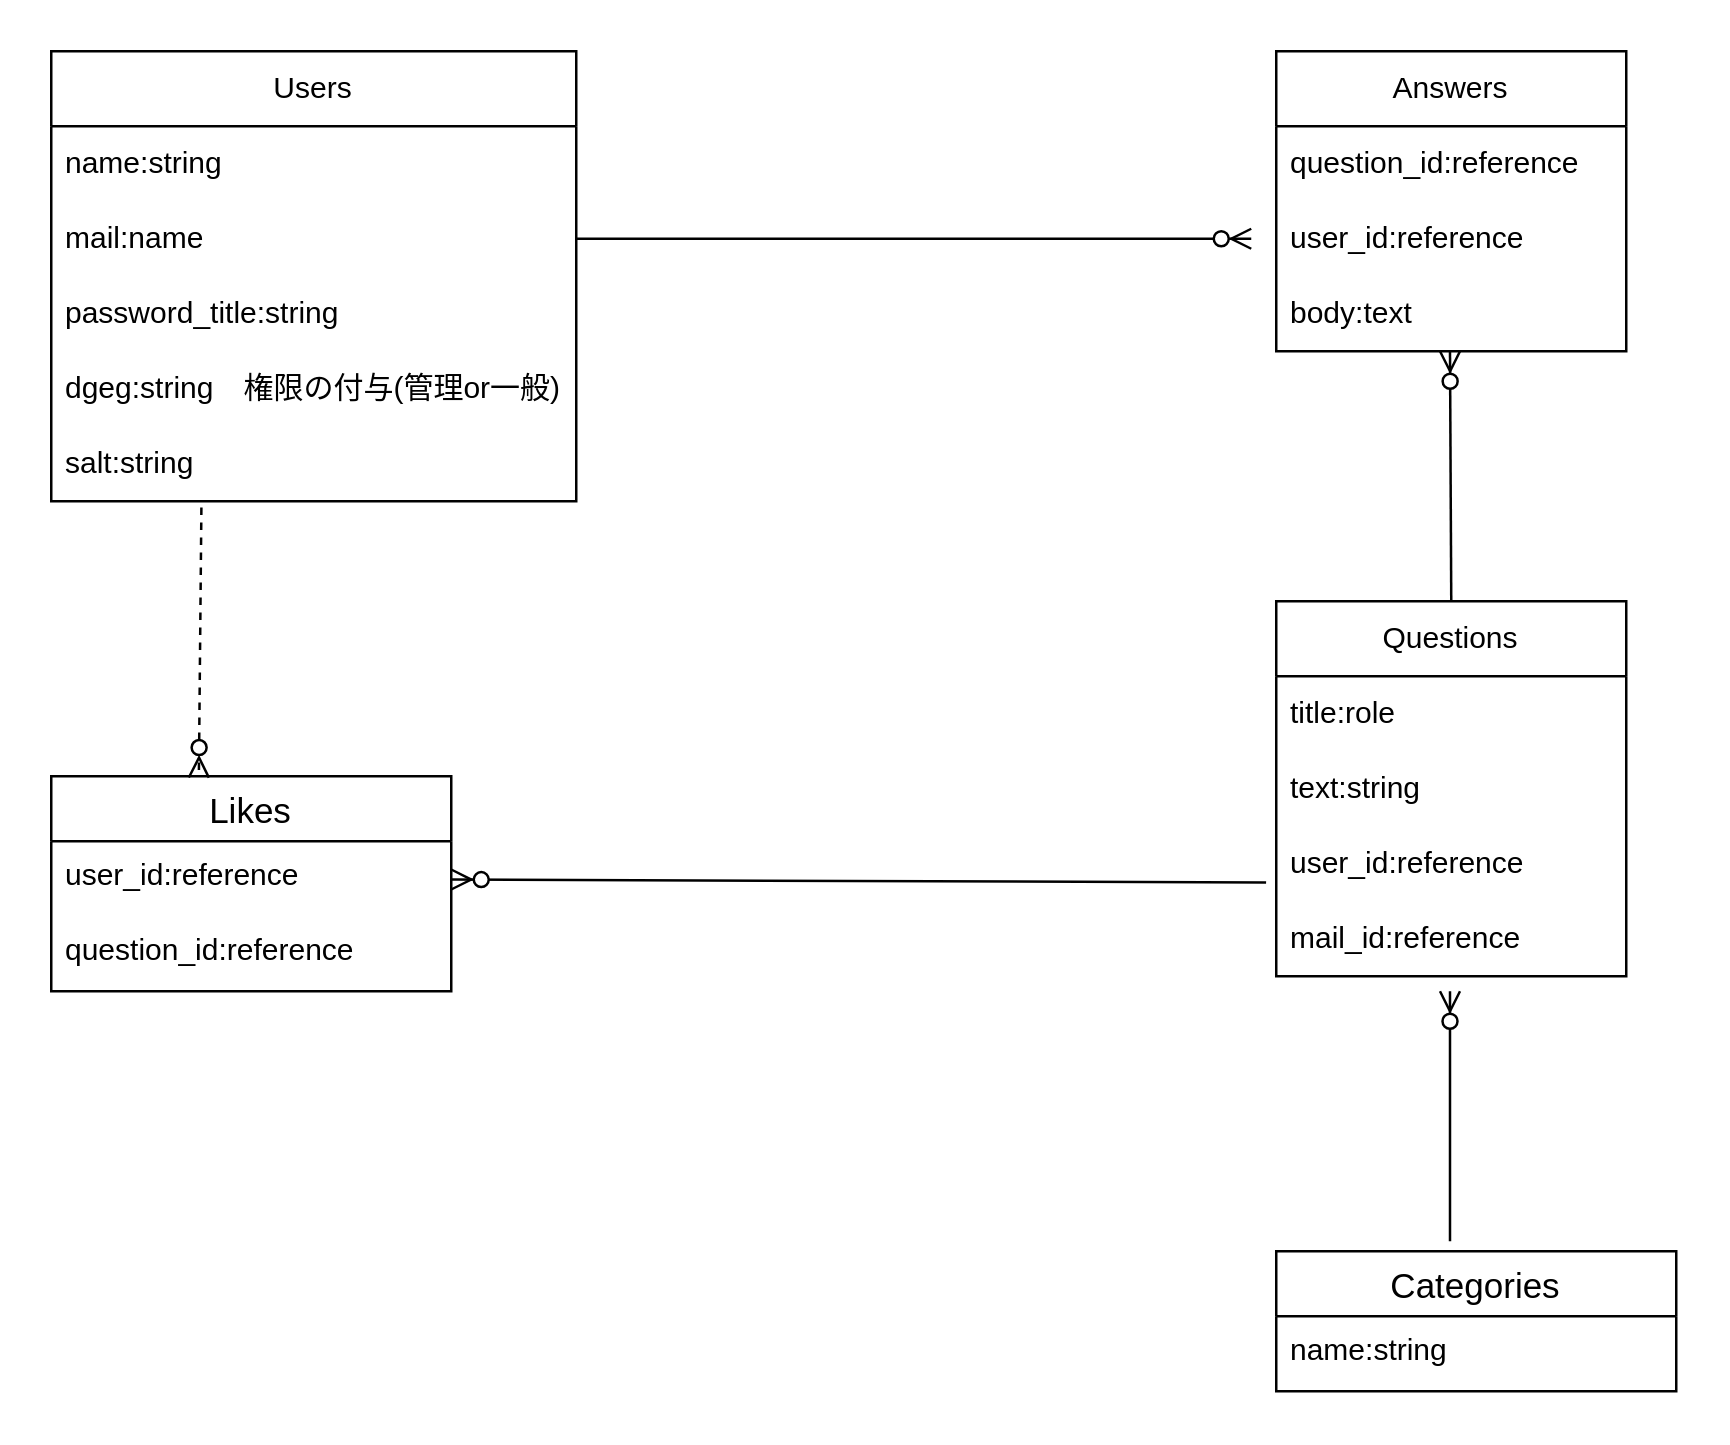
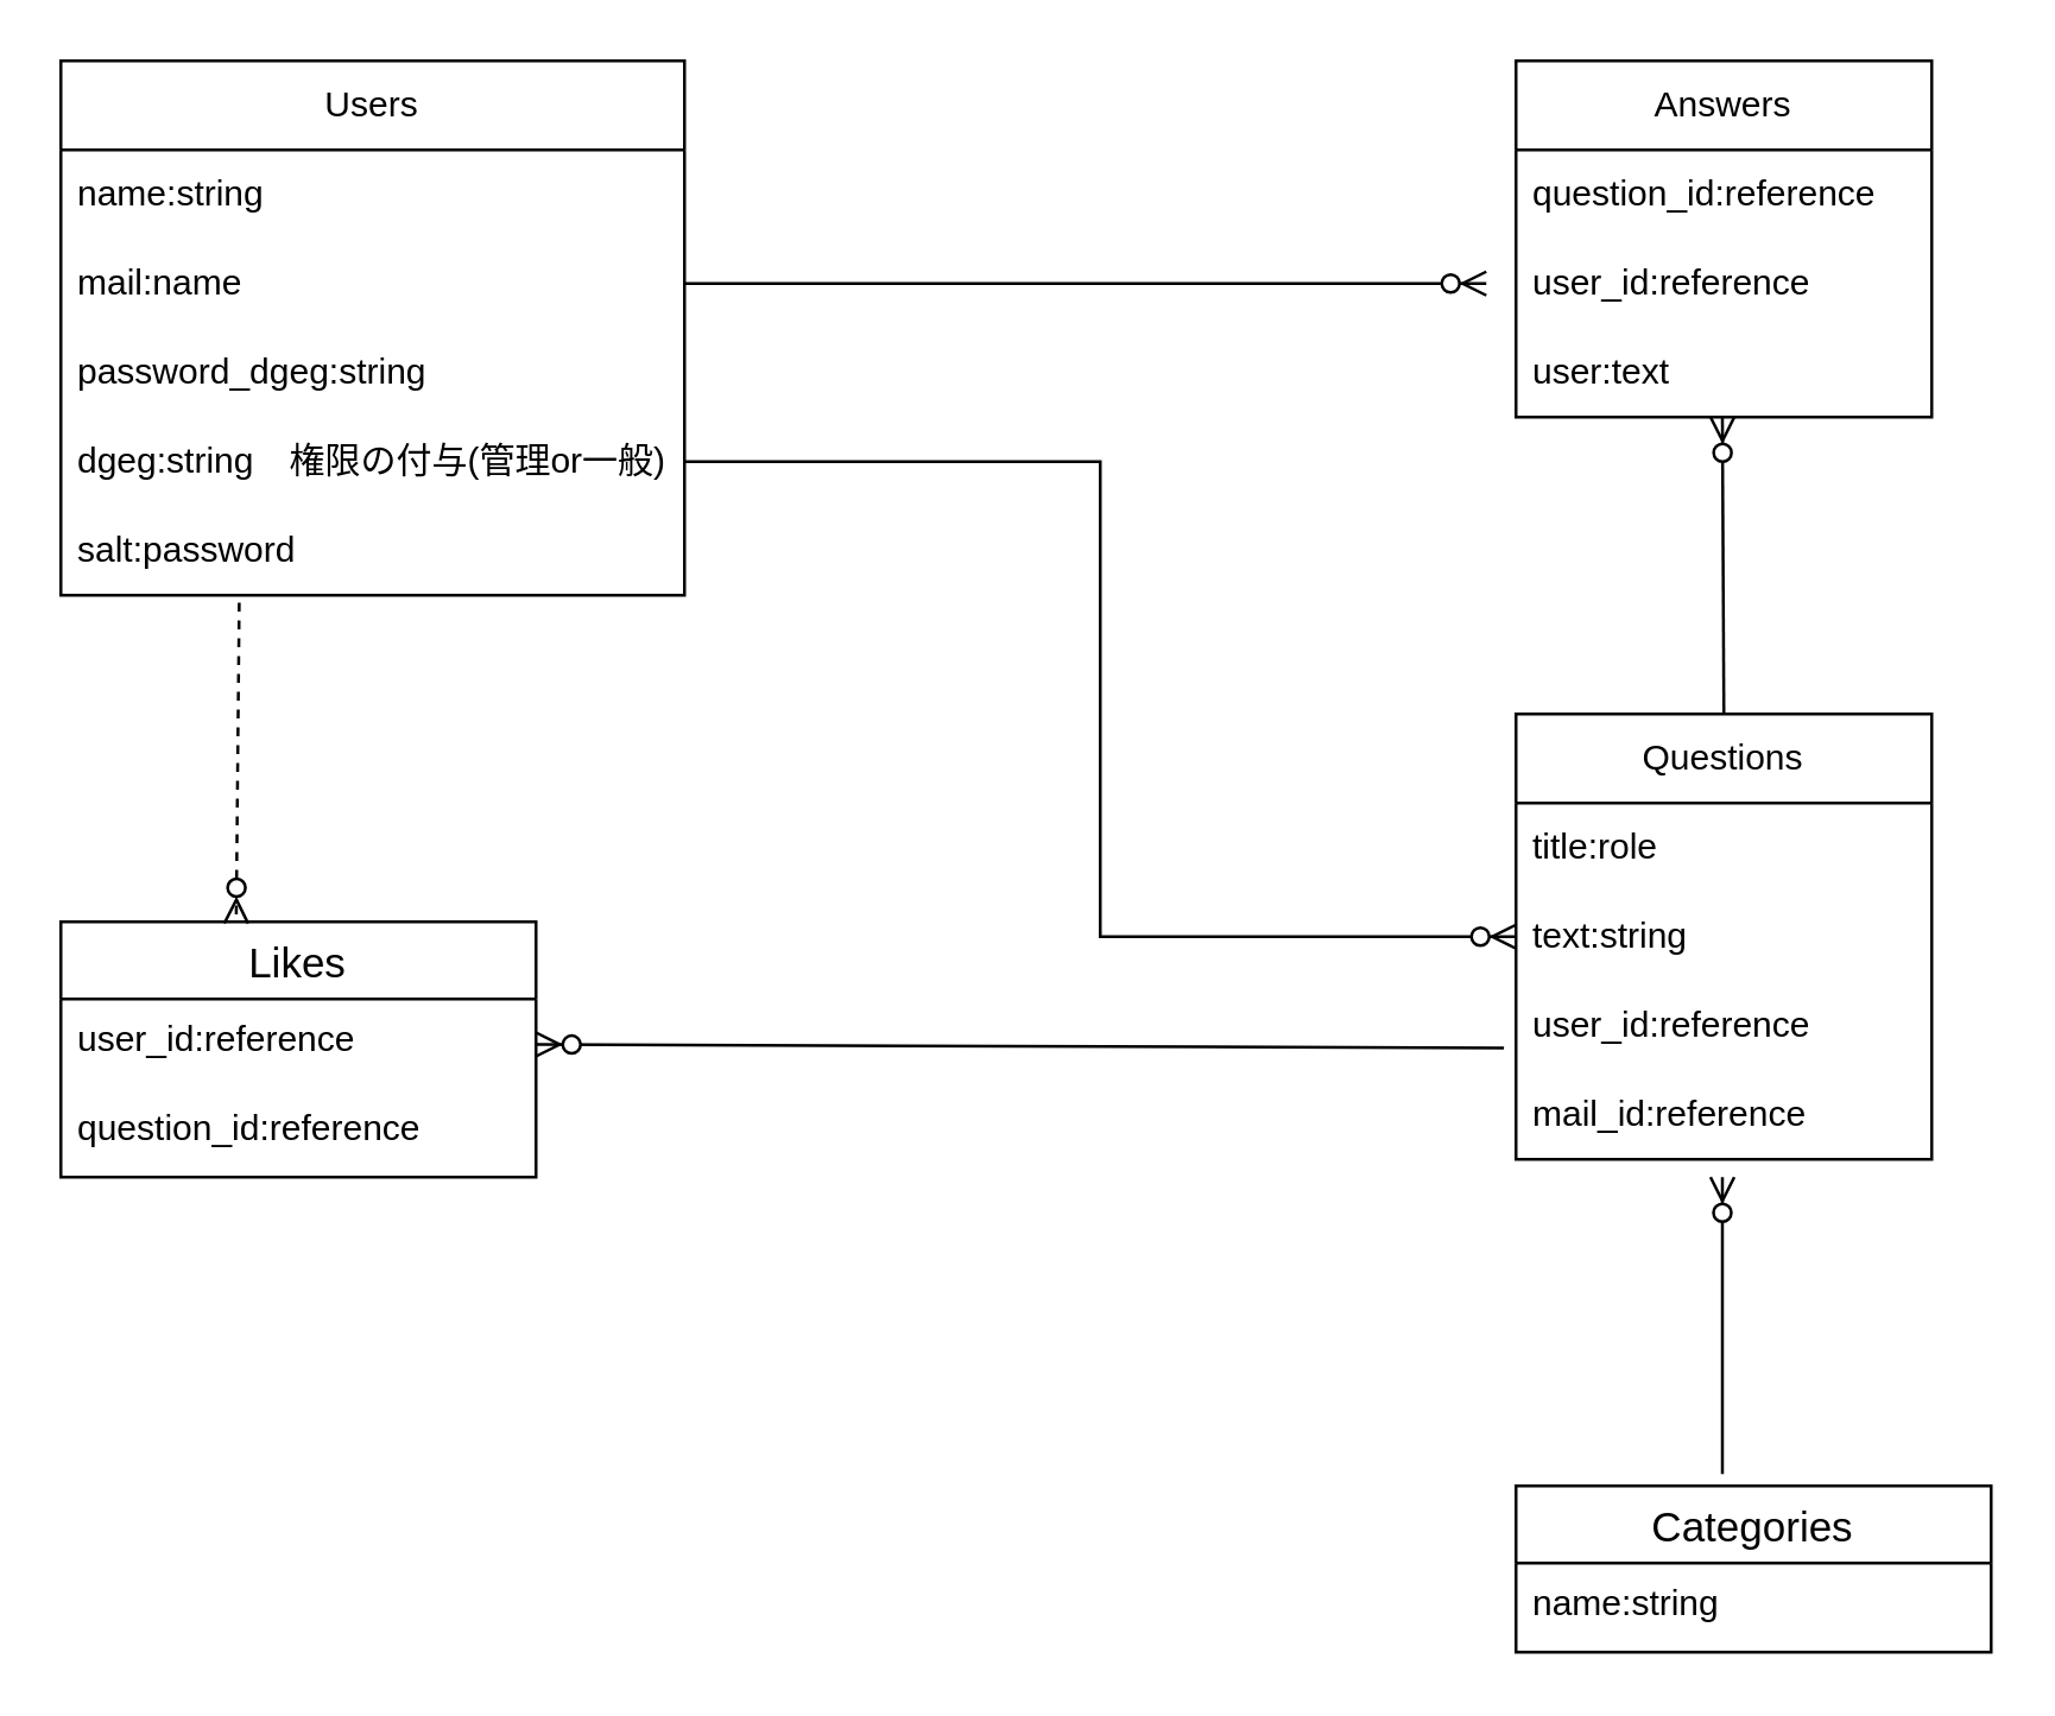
  <mxCell id="0" />
  <mxCell id="1" parent="0" />
  <mxCell id="2" value="Users" style="swimlane;fontStyle=0;childLayout=stackLayout;horizontal=1;startSize=30;horizontalStack=0;resizeParent=1;resizeParentMax=0;resizeLast=0;collapsible=1;marginBottom=0;whiteSpace=wrap;html=1;" vertex="1" parent="1"><mxGeometry x="20" y="20" width="210" height="180" as="geometry" /></mxCell>
  <mxCell id="3" value="name:string" style="text;strokeColor=none;fillColor=none;align=left;verticalAlign=middle;spacingLeft=4;spacingRight=4;overflow=hidden;points=[[0,0.5],[1,0.5]];portConstraint=eastwest;rotatable=0;whiteSpace=wrap;html=1;" vertex="1" parent="2"><mxGeometry y="30" width="210" height="30" as="geometry" /></mxCell>
  <mxCell id="4" value="mail:name" style="text;strokeColor=none;fillColor=none;align=left;verticalAlign=middle;spacingLeft=4;spacingRight=4;overflow=hidden;points=[[0,0.5],[1,0.5]];portConstraint=eastwest;rotatable=0;whiteSpace=wrap;html=1;" vertex="1" parent="2"><mxGeometry y="60" width="210" height="30" as="geometry" /></mxCell>
- <mxCell id="5" value="password_title:string" style="text;strokeColor=none;fillColor=none;align=left;verticalAlign=middle;spacingLeft=4;spacingRight=4;overflow=hidden;points=[[0,0.5],[1,0.5]];portConstraint=eastwest;rotatable=0;whiteSpace=wrap;html=1;" vertex="1" parent="2"><mxGeometry y="90" width="210" height="30" as="geometry" /></mxCell>
+ <mxCell id="5" value="password_dgeg:string" style="text;strokeColor=none;fillColor=none;align=left;verticalAlign=middle;spacingLeft=4;spacingRight=4;overflow=hidden;points=[[0,0.5],[1,0.5]];portConstraint=eastwest;rotatable=0;whiteSpace=wrap;html=1;" vertex="1" parent="2"><mxGeometry y="90" width="210" height="30" as="geometry" /></mxCell>
  <mxCell id="6" value="dgeg:string　権限の付与(管理or一般)" style="text;strokeColor=none;fillColor=none;align=left;verticalAlign=middle;spacingLeft=4;spacingRight=4;overflow=hidden;points=[[0,0.5],[1,0.5]];portConstraint=eastwest;rotatable=0;whiteSpace=wrap;html=1;" vertex="1" parent="2"><mxGeometry y="120" width="210" height="30" as="geometry" /></mxCell>
- <mxCell id="7" value="salt:string　" style="text;strokeColor=none;fillColor=none;align=left;verticalAlign=middle;spacingLeft=4;spacingRight=4;overflow=hidden;points=[[0,0.5],[1,0.5]];portConstraint=eastwest;rotatable=0;whiteSpace=wrap;html=1;" vertex="1" parent="2"><mxGeometry y="150" width="210" height="30" as="geometry" /></mxCell>
+ <mxCell id="7" value="salt:password　" style="text;strokeColor=none;fillColor=none;align=left;verticalAlign=middle;spacingLeft=4;spacingRight=4;overflow=hidden;points=[[0,0.5],[1,0.5]];portConstraint=eastwest;rotatable=0;whiteSpace=wrap;html=1;" vertex="1" parent="2"><mxGeometry y="150" width="210" height="30" as="geometry" /></mxCell>
  <mxCell id="8" style="edgeStyle=orthogonalEdgeStyle;rounded=0;orthogonalLoop=1;jettySize=auto;html=1;exitX=1;exitY=0.5;exitDx=0;exitDy=0;" edge="1" parent="2" source="4" target="4"><mxGeometry relative="1" as="geometry" /></mxCell>
  <mxCell id="9" value="Categories" style="swimlane;fontStyle=0;childLayout=stackLayout;horizontal=1;startSize=26;horizontalStack=0;resizeParent=1;resizeParentMax=0;resizeLast=0;collapsible=1;marginBottom=0;align=center;fontSize=14;" vertex="1" parent="1"><mxGeometry x="510" y="500" width="160" height="56" as="geometry" /></mxCell>
  <mxCell id="10" value="name:string" style="text;strokeColor=none;fillColor=none;spacingLeft=4;spacingRight=4;overflow=hidden;rotatable=0;points=[[0,0.5],[1,0.5]];portConstraint=eastwest;fontSize=12;whiteSpace=wrap;html=1;" vertex="1" parent="9"><mxGeometry y="26" width="160" height="30" as="geometry" /></mxCell>
  <mxCell id="11" value="Questions" style="swimlane;fontStyle=0;childLayout=stackLayout;horizontal=1;startSize=30;horizontalStack=0;resizeParent=1;resizeParentMax=0;resizeLast=0;collapsible=1;marginBottom=0;whiteSpace=wrap;html=1;" vertex="1" parent="1"><mxGeometry x="510" y="240" width="140" height="150" as="geometry" /></mxCell>
  <mxCell id="12" value="title:role" style="text;strokeColor=none;fillColor=none;align=left;verticalAlign=middle;spacingLeft=4;spacingRight=4;overflow=hidden;points=[[0,0.5],[1,0.5]];portConstraint=eastwest;rotatable=0;whiteSpace=wrap;html=1;" vertex="1" parent="11"><mxGeometry y="30" width="140" height="30" as="geometry" /></mxCell>
  <mxCell id="13" value="text:string" style="text;strokeColor=none;fillColor=none;align=left;verticalAlign=middle;spacingLeft=4;spacingRight=4;overflow=hidden;points=[[0,0.5],[1,0.5]];portConstraint=eastwest;rotatable=0;whiteSpace=wrap;html=1;" vertex="1" parent="11"><mxGeometry y="60" width="140" height="30" as="geometry" /></mxCell>
  <mxCell id="14" value="user_id:reference" style="text;strokeColor=none;fillColor=none;align=left;verticalAlign=middle;spacingLeft=4;spacingRight=4;overflow=hidden;points=[[0,0.5],[1,0.5]];portConstraint=eastwest;rotatable=0;whiteSpace=wrap;html=1;" vertex="1" parent="11"><mxGeometry y="90" width="140" height="30" as="geometry" /></mxCell>
  <mxCell id="15" value="mail_id:reference" style="text;strokeColor=none;fillColor=none;align=left;verticalAlign=middle;spacingLeft=4;spacingRight=4;overflow=hidden;points=[[0,0.5],[1,0.5]];portConstraint=eastwest;rotatable=0;whiteSpace=wrap;html=1;" vertex="1" parent="11"><mxGeometry y="120" width="140" height="30" as="geometry" /></mxCell>
  <mxCell id="16" value="Answers" style="swimlane;fontStyle=0;childLayout=stackLayout;horizontal=1;startSize=30;horizontalStack=0;resizeParent=1;resizeParentMax=0;resizeLast=0;collapsible=1;marginBottom=0;whiteSpace=wrap;html=1;" vertex="1" parent="1"><mxGeometry x="510" y="20" width="140" height="120" as="geometry" /></mxCell>
  <mxCell id="17" value="question_id:reference" style="text;strokeColor=none;fillColor=none;align=left;verticalAlign=middle;spacingLeft=4;spacingRight=4;overflow=hidden;points=[[0,0.5],[1,0.5]];portConstraint=eastwest;rotatable=0;whiteSpace=wrap;html=1;" vertex="1" parent="16"><mxGeometry y="30" width="140" height="30" as="geometry" /></mxCell>
  <mxCell id="18" value="user_id:reference" style="text;strokeColor=none;fillColor=none;align=left;verticalAlign=middle;spacingLeft=4;spacingRight=4;overflow=hidden;points=[[0,0.5],[1,0.5]];portConstraint=eastwest;rotatable=0;whiteSpace=wrap;html=1;" vertex="1" parent="16"><mxGeometry y="60" width="140" height="30" as="geometry" /></mxCell>
- <mxCell id="19" value="body:text" style="text;strokeColor=none;fillColor=none;align=left;verticalAlign=middle;spacingLeft=4;spacingRight=4;overflow=hidden;points=[[0,0.5],[1,0.5]];portConstraint=eastwest;rotatable=0;whiteSpace=wrap;html=1;" vertex="1" parent="16"><mxGeometry y="90" width="140" height="30" as="geometry" /></mxCell>
+ <mxCell id="19" value="user:text" style="text;strokeColor=none;fillColor=none;align=left;verticalAlign=middle;spacingLeft=4;spacingRight=4;overflow=hidden;points=[[0,0.5],[1,0.5]];portConstraint=eastwest;rotatable=0;whiteSpace=wrap;html=1;" vertex="1" parent="16"><mxGeometry y="90" width="140" height="30" as="geometry" /></mxCell>
  <mxCell id="20" value="Likes" style="swimlane;fontStyle=0;childLayout=stackLayout;horizontal=1;startSize=26;horizontalStack=0;resizeParent=1;resizeParentMax=0;resizeLast=0;collapsible=1;marginBottom=0;align=center;fontSize=14;" vertex="1" parent="1"><mxGeometry x="20" y="310" width="160" height="86" as="geometry" /></mxCell>
  <mxCell id="21" value="user_id:reference" style="text;strokeColor=none;fillColor=none;spacingLeft=4;spacingRight=4;overflow=hidden;rotatable=0;points=[[0,0.5],[1,0.5]];portConstraint=eastwest;fontSize=12;whiteSpace=wrap;html=1;" vertex="1" parent="20"><mxGeometry y="26" width="160" height="30" as="geometry" /></mxCell>
  <mxCell id="22" value="question_id:reference" style="text;strokeColor=none;fillColor=none;spacingLeft=4;spacingRight=4;overflow=hidden;rotatable=0;points=[[0,0.5],[1,0.5]];portConstraint=eastwest;fontSize=12;whiteSpace=wrap;html=1;" vertex="1" parent="20"><mxGeometry y="56" width="160" height="30" as="geometry" /></mxCell>
  <mxCell id="23" value="" style="fontSize=12;html=1;endArrow=ERzeroToMany;endFill=1;rounded=0;exitX=1;exitY=0.5;exitDx=0;exitDy=0;" edge="1" parent="1" source="4"><mxGeometry width="100" height="100" relative="1" as="geometry"><mxPoint x="240" y="100" as="sourcePoint" /><mxPoint x="500" y="95" as="targetPoint" /></mxGeometry></mxCell>
+ <mxCell id="24" value="" style="fontSize=12;html=1;endArrow=ERzeroToMany;endFill=1;rounded=0;edgeStyle=elbowEdgeStyle;exitX=1;exitY=0.5;exitDx=0;exitDy=0;entryX=0;entryY=0.5;entryDx=0;entryDy=0;" edge="1" parent="1" source="6" target="13"><mxGeometry width="100" height="100" relative="1" as="geometry"><mxPoint x="451.92" y="268.5" as="sourcePoint" /><mxPoint x="610" y="170" as="targetPoint" /></mxGeometry></mxCell>
  <mxCell id="25" value="" style="fontSize=12;html=1;endArrow=ERzeroToMany;endFill=1;rounded=0;exitX=0.286;exitY=1.083;exitDx=0;exitDy=0;entryX=0.369;entryY=0.006;entryDx=0;entryDy=0;entryPerimeter=0;exitPerimeter=0;dashed=1;" edge="1" parent="1" source="7" target="20"><mxGeometry width="100" height="100" relative="1" as="geometry"><mxPoint x="80" y="240" as="sourcePoint" /><mxPoint x="350" y="240" as="targetPoint" /></mxGeometry></mxCell>
  <mxCell id="26" value="" style="fontSize=12;html=1;endArrow=ERzeroToMany;endFill=1;rounded=0;" edge="1" parent="1"><mxGeometry width="100" height="100" relative="1" as="geometry"><mxPoint x="579.5" y="496" as="sourcePoint" /><mxPoint x="579.5" y="396" as="targetPoint" /></mxGeometry></mxCell>
  <mxCell id="27" value="" style="fontSize=12;html=1;endArrow=ERzeroToMany;endFill=1;rounded=0;" edge="1" parent="1"><mxGeometry width="100" height="100" relative="1" as="geometry"><mxPoint x="580" y="240" as="sourcePoint" /><mxPoint x="579.5" y="140" as="targetPoint" /><Array as="points" /></mxGeometry></mxCell>
  <mxCell id="28" value="" style="fontSize=12;html=1;endArrow=ERzeroToMany;endFill=1;rounded=0;exitX=-0.029;exitY=0.75;exitDx=0;exitDy=0;exitPerimeter=0;" edge="1" parent="1" source="14" target="21"><mxGeometry width="100" height="100" relative="1" as="geometry"><mxPoint x="230" y="352.5" as="sourcePoint" /><mxPoint x="500" y="352.5" as="targetPoint" /></mxGeometry></mxCell>
